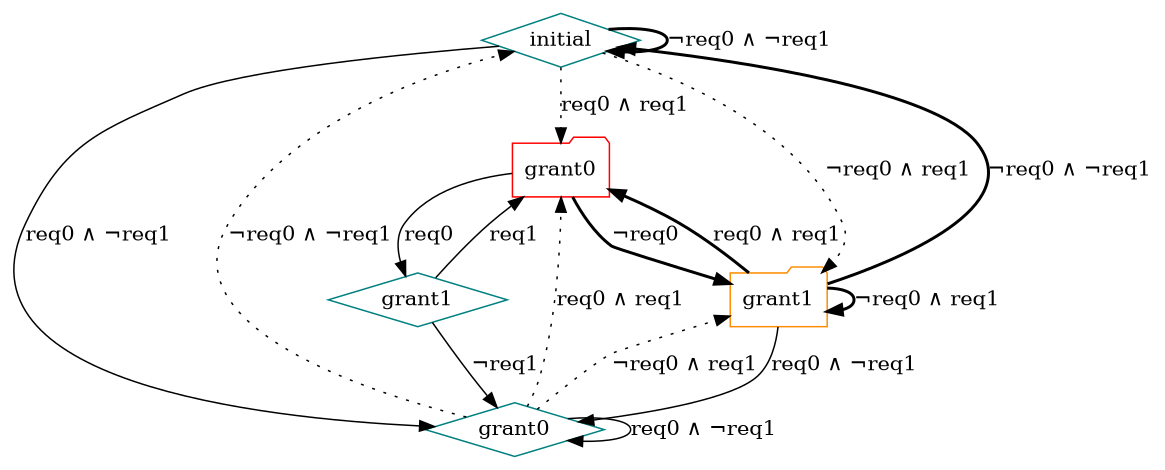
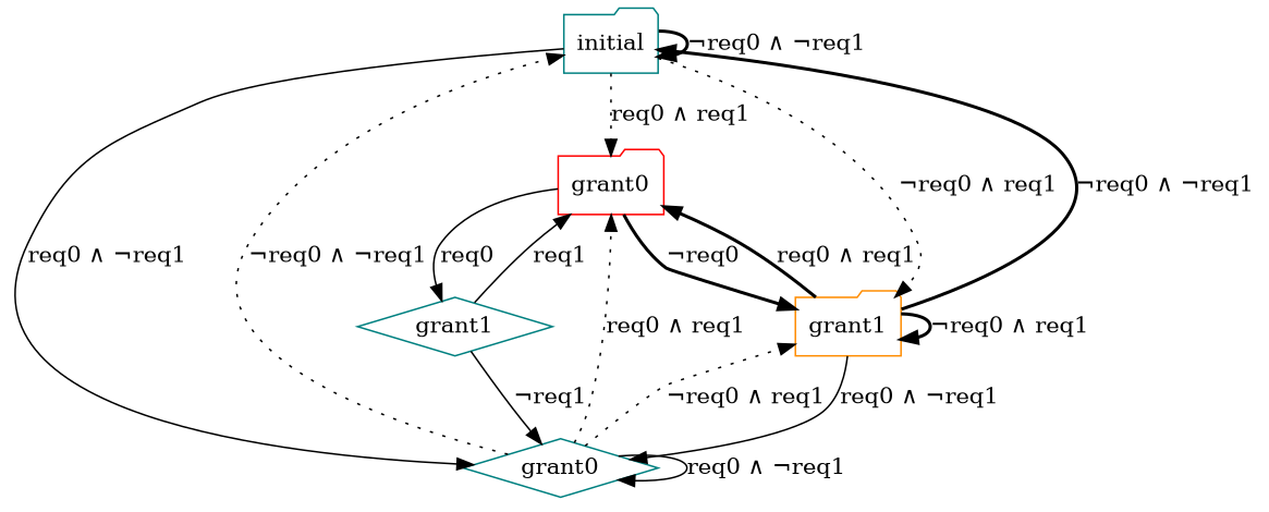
  digraph {
    node [color=teal shape=folder]
    edge [style=solid]
-   n1 [label="initial\n" shape=diamond]
+   n1 [label="initial\n"]
    n2 [label=grant0 color=red]
    n3 [label=grant0 shape=diamond]
    n4 [label=grant1 color=darkorange]
    n5 [label=grant1 shape=diamond]
    n1 -> n1 [label="¬req0 ∧ ¬req1" style=bold]
    n1 -> n2 [label="req0 ∧ req1" style=dotted]
    n1 -> n3 [label="req0 ∧ ¬req1"]
    n1 -> n4 [label="¬req0 ∧ req1" style=dotted]
    n2 -> n4 [label="¬req0" style=bold]
    n2 -> n5 [label=req0]
    n3 -> n1 [label="¬req0 ∧ ¬req1" style=dotted]
    n3 -> n2 [label="req0 ∧ req1" style=dotted]
    n3 -> n3 [label="req0 ∧ ¬req1"]
    n3 -> n4 [label="¬req0 ∧ req1" style=dotted]
    n4 -> n1 [label="¬req0 ∧ ¬req1" style=bold]
    n4 -> n2 [label="req0 ∧ req1" style=bold]
    n4 -> n3 [label="req0 ∧ ¬req1"]
    n4 -> n4 [label="¬req0 ∧ req1" style=bold]
    n5 -> n2 [label=req1]
    n5 -> n3 [label="¬req1"]
  }
